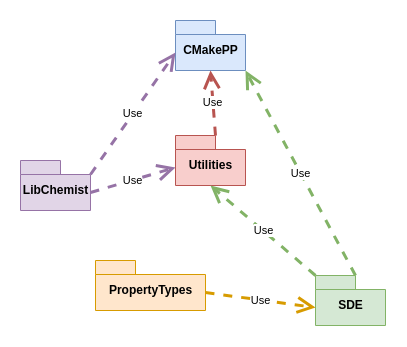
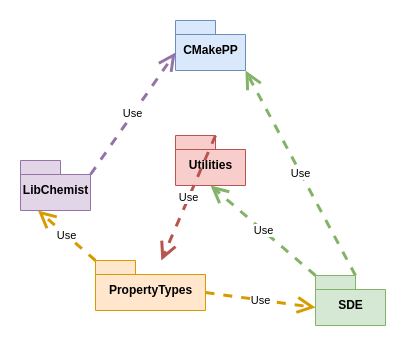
  <mxCell id="0" />
  <mxCell id="1" parent="0" />
  <mxCell id="2" value="CMakePP" style="shape=folder;fontStyle=1;spacingTop=10;tabWidth=40;tabHeight=14;tabPosition=left;html=1;fillColor=#dae8fc;strokeColor=#6c8ebf;" vertex="1" parent="1"><mxGeometry x="175" y="20" width="70" height="50" as="geometry" /></mxCell>
  <mxCell id="3" value="Utilities" style="shape=folder;fontStyle=1;spacingTop=10;tabWidth=40;tabHeight=14;tabPosition=left;html=1;fillColor=#f8cecc;strokeColor=#b85450;" vertex="1" parent="1"><mxGeometry x="175" y="135" width="70" height="50" as="geometry" /></mxCell>
- <mxCell id="4" value="Use" style="endArrow=open;endSize=12;dashed=1;html=1;entryX=0.5;entryY=1;entryDx=0;entryDy=0;entryPerimeter=0;exitX=0;exitY=0;exitDx=40;exitDy=0;exitPerimeter=0;fillColor=#f8cecc;strokeColor=#b85450;strokeWidth=3;" edge="1" parent="1" source="3" target="2"><mxGeometry width="160" relative="1" as="geometry"><mxPoint x="-25" y="210" as="sourcePoint" /><mxPoint x="135" y="210" as="targetPoint" /></mxGeometry></mxCell>
+ <mxCell id="4" value="Use" style="endArrow=open;endSize=12;dashed=1;html=1;exitX=0;exitY=0;exitDx=40;exitDy=0;exitPerimeter=0;fillColor=#f8cecc;strokeColor=#b85450;strokeWidth=3;" edge="1" parent="1" source="3" target="11"><mxGeometry width="160" relative="1" as="geometry"><mxPoint x="-25" y="210" as="sourcePoint" /><mxPoint x="135" y="210" as="targetPoint" /></mxGeometry></mxCell>
  <mxCell id="5" value="SDE" style="shape=folder;fontStyle=1;spacingTop=10;tabWidth=40;tabHeight=14;tabPosition=left;html=1;fillColor=#d5e8d4;strokeColor=#82b366;" vertex="1" parent="1"><mxGeometry x="315" y="275" width="70" height="50" as="geometry" /></mxCell>
  <mxCell id="6" value="Use" style="endArrow=open;endSize=12;dashed=1;html=1;entryX=0;entryY=0;entryDx=70;entryDy=50;entryPerimeter=0;exitX=0;exitY=0;exitDx=40;exitDy=0;exitPerimeter=0;fillColor=#d5e8d4;strokeColor=#82b366;strokeWidth=3;" edge="1" parent="1" source="5" target="2"><mxGeometry width="160" relative="1" as="geometry"><mxPoint x="25" y="170" as="sourcePoint" /><mxPoint x="20" y="90" as="targetPoint" /></mxGeometry></mxCell>
  <mxCell id="7" value="Use" style="endArrow=open;endSize=12;dashed=1;html=1;entryX=0.5;entryY=1;entryDx=0;entryDy=0;entryPerimeter=0;exitX=0;exitY=0;exitDx=0;exitDy=0;exitPerimeter=0;fillColor=#d5e8d4;strokeColor=#82b366;strokeWidth=3;" edge="1" parent="1" source="5" target="3"><mxGeometry width="160" relative="1" as="geometry"><mxPoint x="35" y="180" as="sourcePoint" /><mxPoint x="30" y="100" as="targetPoint" /></mxGeometry></mxCell>
  <mxCell id="8" value="LibChemist" style="shape=folder;fontStyle=1;spacingTop=10;tabWidth=40;tabHeight=14;tabPosition=left;html=1;fillColor=#e1d5e7;strokeColor=#9673a6;" vertex="1" parent="1"><mxGeometry x="20" y="160" width="70" height="50" as="geometry" /></mxCell>
- <mxCell id="9" value="Use" style="endArrow=open;endSize=12;dashed=1;html=1;entryX=0;entryY=0;entryDx=0;entryDy=32;entryPerimeter=0;exitX=0;exitY=0;exitDx=70;exitDy=32;exitPerimeter=0;fillColor=#e1d5e7;strokeColor=#9673a6;strokeWidth=3;" edge="1" parent="1" source="8" target="3"><mxGeometry width="160" relative="1" as="geometry"><mxPoint x="325" y="260" as="sourcePoint" /><mxPoint x="220" y="210" as="targetPoint" /></mxGeometry></mxCell>
  <mxCell id="10" value="Use" style="endArrow=open;endSize=12;dashed=1;html=1;entryX=0;entryY=0;entryDx=0;entryDy=32;entryPerimeter=0;exitX=0;exitY=0;exitDx=70;exitDy=14;exitPerimeter=0;fillColor=#e1d5e7;strokeColor=#9673a6;strokeWidth=3;" edge="1" parent="1" source="8" target="2"><mxGeometry width="160" relative="1" as="geometry"><mxPoint x="335" y="270" as="sourcePoint" /><mxPoint x="230" y="220" as="targetPoint" /></mxGeometry></mxCell>
  <mxCell id="11" value="PropertyTypes" style="shape=folder;fontStyle=1;spacingTop=10;tabWidth=40;tabHeight=14;tabPosition=left;html=1;fillColor=#ffe6cc;strokeColor=#d79b00;" vertex="1" parent="1"><mxGeometry x="95" y="260" width="110" height="50" as="geometry" /></mxCell>
+ <mxCell id="12" value="Use" style="endArrow=open;endSize=12;dashed=1;html=1;entryX=0.25;entryY=1;entryDx=0;entryDy=0;entryPerimeter=0;exitX=0;exitY=0;exitDx=0;exitDy=0;exitPerimeter=0;fillColor=#ffe6cc;strokeColor=#d79b00;strokeWidth=3;" edge="1" parent="1" source="11" target="8"><mxGeometry width="160" relative="1" as="geometry"><mxPoint x="100" y="220" as="sourcePoint" /><mxPoint x="203" y="260" as="targetPoint" /></mxGeometry></mxCell>
  <mxCell id="13" value="Use" style="endArrow=open;endSize=12;dashed=1;html=1;entryX=0;entryY=0;entryDx=0;entryDy=32;entryPerimeter=0;exitX=0;exitY=0;exitDx=110;exitDy=32;exitPerimeter=0;fillColor=#ffe6cc;strokeColor=#d79b00;strokeWidth=3;" edge="1" parent="1" source="11" target="5"><mxGeometry width="160" relative="1" as="geometry"><mxPoint x="110" y="230" as="sourcePoint" /><mxPoint x="213" y="270" as="targetPoint" /></mxGeometry></mxCell>
